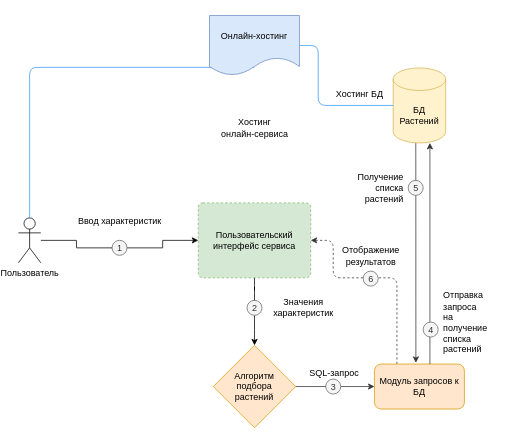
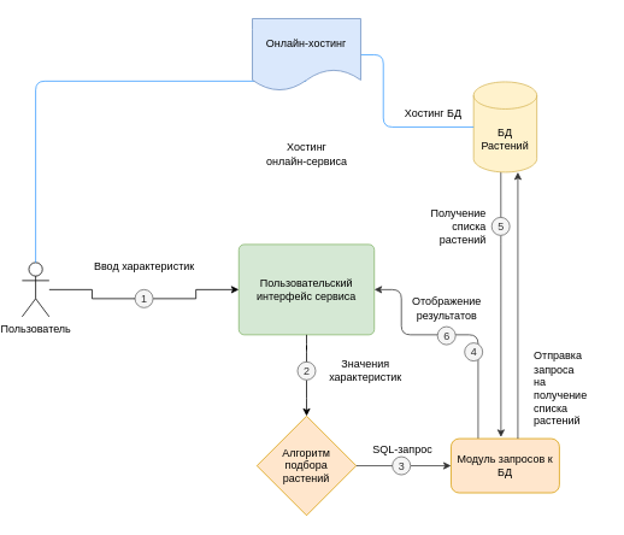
  <mxCell id="0" />
  <mxCell id="1" parent="0" />
  <mxCell id="2" style="edgeStyle=orthogonalEdgeStyle;rounded=1;orthogonalLoop=1;jettySize=auto;html=1;entryX=0.5;entryY=0;entryDx=0;entryDy=0;endArrow=classic;endFill=1;startArrow=none;" edge="1" parent="1" target="11"><mxGeometry relative="1" as="geometry"><mxPoint x="335.04" y="440" as="sourcePoint" /></mxGeometry></mxCell>
- <mxCell id="3" value="Пользовательский интерфейс сервиса" style="rounded=1;whiteSpace=wrap;html=1;arcSize=6;spacingTop=0;spacing=10;fillColor=#d5e8d4;strokeColor=#82b366;dashed=1;" vertex="1" parent="1"><mxGeometry x="260" y="270" width="150" height="100" as="geometry" /></mxCell>
+ <mxCell id="3" value="Пользовательский интерфейс сервиса" style="rounded=1;whiteSpace=wrap;html=1;arcSize=6;spacingTop=0;spacing=10;fillColor=#d5e8d4;strokeColor=#82b366;" vertex="1" parent="1"><mxGeometry x="260" y="270" width="150" height="100" as="geometry" /></mxCell>
  <mxCell id="4" style="edgeStyle=orthogonalEdgeStyle;rounded=0;orthogonalLoop=1;jettySize=auto;html=1;entryX=0;entryY=0.5;entryDx=0;entryDy=0;startArrow=none;" edge="1" parent="1" source="22" target="3"><mxGeometry relative="1" as="geometry" /></mxCell>
  <mxCell id="5" value="Пользователь" style="shape=umlActor;verticalLabelPosition=bottom;verticalAlign=top;html=1;outlineConnect=0;" vertex="1" parent="1"><mxGeometry x="20" y="290" width="30" height="60" as="geometry" /></mxCell>
- <mxCell id="6" style="edgeStyle=orthogonalEdgeStyle;rounded=1;orthogonalLoop=1;jettySize=auto;html=1;exitX=0.25;exitY=0;exitDx=0;exitDy=0;entryX=1;entryY=0.5;entryDx=0;entryDy=0;strokeColor=#333333;endArrow=classic;endFill=1;dashed=1;" edge="1" parent="1" source="7" target="3"><mxGeometry relative="1" as="geometry"><Array as="points"><mxPoint x="525" y="370" /><mxPoint x="440" y="370" /><mxPoint x="440" y="320" /></Array></mxGeometry></mxCell>
+ <mxCell id="6" style="edgeStyle=orthogonalEdgeStyle;rounded=1;orthogonalLoop=1;jettySize=auto;html=1;exitX=0.25;exitY=0;exitDx=0;exitDy=0;entryX=1;entryY=0.5;entryDx=0;entryDy=0;strokeColor=#333333;endArrow=classic;endFill=1;" edge="1" parent="1" source="7" target="3"><mxGeometry relative="1" as="geometry"><Array as="points"><mxPoint x="525" y="370" /><mxPoint x="440" y="370" /><mxPoint x="440" y="320" /></Array></mxGeometry></mxCell>
  <mxCell id="7" value="Модуль запросов к БД" style="rounded=1;whiteSpace=wrap;html=1;fillColor=#ffe6cc;strokeColor=#d79b00;" vertex="1" parent="1"><mxGeometry x="495" y="485" width="120" height="60" as="geometry" /></mxCell>
  <mxCell id="8" style="edgeStyle=orthogonalEdgeStyle;rounded=1;orthogonalLoop=1;jettySize=auto;html=1;exitX=0.145;exitY=1;exitDx=0;exitDy=-4.35;exitPerimeter=0;entryX=0.294;entryY=-0.028;entryDx=0;entryDy=0;entryPerimeter=0;strokeColor=#333333;endArrow=classic;endFill=1;" edge="1" parent="1"><mxGeometry relative="1" as="geometry"><mxPoint x="550.15" y="185.65" as="sourcePoint" /><mxPoint x="550.28" y="483.32" as="targetPoint" /><Array as="points"><mxPoint x="550" y="260" /><mxPoint x="550" y="260" /></Array></mxGeometry></mxCell>
  <mxCell id="9" value="БД Растений" style="shape=cylinder3;whiteSpace=wrap;html=1;boundedLbl=1;backgroundOutline=1;size=15;fillColor=#fff2cc;strokeColor=#d6b656;" vertex="1" parent="1"><mxGeometry x="520" y="90" width="70" height="100" as="geometry" /></mxCell>
  <mxCell id="10" style="edgeStyle=orthogonalEdgeStyle;rounded=1;orthogonalLoop=1;jettySize=auto;html=1;entryX=0;entryY=0.5;entryDx=0;entryDy=0;strokeColor=#333333;endArrow=classic;endFill=1;startArrow=none;" edge="1" parent="1" source="25" target="7"><mxGeometry relative="1" as="geometry" /></mxCell>
  <mxCell id="11" value="Алгоритм &lt;br&gt;подбора &lt;br&gt;растений" style="rhombus;whiteSpace=wrap;html=1;spacing=10;fillColor=#ffe6cc;strokeColor=#d79b00;" vertex="1" parent="1"><mxGeometry x="280" y="460" width="110" height="110" as="geometry" /></mxCell>
  <mxCell id="12" style="rounded=1;orthogonalLoop=1;jettySize=auto;html=1;entryX=0;entryY=0.5;entryDx=0;entryDy=0;entryPerimeter=0;edgeStyle=orthogonalEdgeStyle;endArrow=none;endFill=0;strokeColor=#3399FF;" edge="1" parent="1" source="14" target="9"><mxGeometry relative="1" as="geometry"><Array as="points"><mxPoint x="420" y="60" /><mxPoint x="420" y="140" /></Array></mxGeometry></mxCell>
  <mxCell id="13" style="edgeStyle=orthogonalEdgeStyle;rounded=1;orthogonalLoop=1;jettySize=auto;html=1;exitX=0.497;exitY=0.865;exitDx=0;exitDy=0;exitPerimeter=0;endArrow=none;endFill=0;strokeColor=#3399FF;" edge="1" parent="1" source="14" target="5"><mxGeometry relative="1" as="geometry" /></mxCell>
  <mxCell id="14" value="Онлайн-хостинг" style="shape=document;whiteSpace=wrap;html=1;boundedLbl=1;fillColor=#dae8fc;strokeColor=#6c8ebf;" vertex="1" parent="1"><mxGeometry x="275" y="20" width="120" height="80" as="geometry" /></mxCell>
  <mxCell id="15" value="Ввод характеристик" style="text;html=1;align=center;verticalAlign=middle;resizable=0;points=[];autosize=1;strokeColor=none;fillColor=none;" vertex="1" parent="1"><mxGeometry x="90" y="280" width="130" height="30" as="geometry" /></mxCell>
  <mxCell id="16" value="Хостинг БД" style="text;html=1;align=center;verticalAlign=middle;resizable=0;points=[];autosize=1;strokeColor=none;fillColor=none;" vertex="1" parent="1"><mxGeometry x="430" y="110" width="90" height="30" as="geometry" /></mxCell>
  <mxCell id="17" value="Хостинг &lt;br&gt;онлайн-сервиса" style="text;html=1;align=center;verticalAlign=middle;resizable=0;points=[];autosize=1;strokeColor=none;fillColor=default;" vertex="1" parent="1"><mxGeometry x="280" y="150" width="110" height="40" as="geometry" /></mxCell>
  <mxCell id="18" value="SQL-запрос" style="text;html=1;align=center;verticalAlign=middle;resizable=0;points=[];autosize=1;strokeColor=none;fillColor=none;" vertex="1" parent="1"><mxGeometry x="396" y="483" width="90" height="30" as="geometry" /></mxCell>
  <mxCell id="19" style="edgeStyle=orthogonalEdgeStyle;rounded=1;orthogonalLoop=1;jettySize=auto;html=1;exitX=0.75;exitY=0;exitDx=0;exitDy=0;strokeColor=#333333;endArrow=classic;endFill=1;" edge="1" parent="1"><mxGeometry relative="1" as="geometry"><mxPoint x="569" y="190" as="targetPoint" /><mxPoint x="569" y="485" as="sourcePoint" /></mxGeometry></mxCell>
  <mxCell id="20" value="Отправка &lt;br&gt;запроса&lt;br&gt;на&lt;br&gt;получение&lt;br&gt;списка&lt;br&gt;растений" style="text;html=1;align=left;verticalAlign=middle;resizable=0;points=[];autosize=1;strokeColor=none;fillColor=none;" vertex="1" parent="1"><mxGeometry x="585" y="380" width="80" height="100" as="geometry" /></mxCell>
  <mxCell id="21" value="Получение &lt;br&gt;&lt;div style=&quot;&quot;&gt;&lt;span style=&quot;background-color: initial;&quot;&gt;списка&lt;/span&gt;&lt;/div&gt;растений" style="text;html=1;align=right;verticalAlign=middle;resizable=0;points=[];autosize=1;strokeColor=none;fillColor=none;" vertex="1" parent="1"><mxGeometry x="455" y="220" width="80" height="60" as="geometry" /></mxCell>
  <mxCell id="22" value="1" style="ellipse;whiteSpace=wrap;html=1;aspect=fixed;fillColor=#f5f5f5;fontColor=#333333;strokeColor=#666666;align=center;verticalAlign=middle;spacing=1;spacingLeft=1;spacingTop=1;" vertex="1" parent="1"><mxGeometry x="145" y="320" width="20" height="20" as="geometry" /></mxCell>
  <mxCell id="23" value="" style="edgeStyle=orthogonalEdgeStyle;rounded=0;orthogonalLoop=1;jettySize=auto;html=1;entryX=0;entryY=0.5;entryDx=0;entryDy=0;endArrow=none;" edge="1" parent="1" source="5" target="22"><mxGeometry relative="1" as="geometry"><mxPoint x="50" y="320" as="sourcePoint" /><mxPoint x="260" y="320" as="targetPoint" /></mxGeometry></mxCell>
  <mxCell id="24" value="" style="edgeStyle=orthogonalEdgeStyle;rounded=1;orthogonalLoop=1;jettySize=auto;html=1;endArrow=none;endFill=1;startArrow=none;" edge="1" parent="1" source="32"><mxGeometry relative="1" as="geometry"><mxPoint x="335" y="370" as="sourcePoint" /><mxPoint x="335" y="440" as="targetPoint" /></mxGeometry></mxCell>
  <mxCell id="25" value="3" style="ellipse;whiteSpace=wrap;html=1;aspect=fixed;fillColor=#f5f5f5;fontColor=#333333;strokeColor=#666666;align=center;verticalAlign=middle;spacing=1;spacingLeft=1;spacingTop=1;" vertex="1" parent="1"><mxGeometry x="430" y="505" width="20" height="20" as="geometry" /></mxCell>
  <mxCell id="26" value="" style="edgeStyle=orthogonalEdgeStyle;rounded=1;orthogonalLoop=1;jettySize=auto;html=1;entryX=0;entryY=0.5;entryDx=0;entryDy=0;strokeColor=#333333;endArrow=none;endFill=1;" edge="1" parent="1" source="11" target="25"><mxGeometry relative="1" as="geometry"><mxPoint x="390" y="515" as="sourcePoint" /><mxPoint x="495" y="515" as="targetPoint" /></mxGeometry></mxCell>
- <mxCell id="27" value="4" style="ellipse;whiteSpace=wrap;html=1;aspect=fixed;fillColor=#f5f5f5;fontColor=#333333;strokeColor=#666666;align=center;verticalAlign=middle;spacing=1;spacingLeft=1;spacingTop=1;" vertex="1" parent="1"><mxGeometry x="560" y="429" width="20" height="20" as="geometry" /></mxCell>
+ <mxCell id="27" value="4" style="ellipse;whiteSpace=wrap;html=1;aspect=fixed;fillColor=#f5f5f5;fontColor=#333333;strokeColor=#666666;align=center;verticalAlign=middle;spacing=1;spacingLeft=1;spacingTop=1;" vertex="1" parent="1"><mxGeometry x="510" y="379" width="20" height="20" as="geometry" /></mxCell>
  <mxCell id="28" value="5" style="ellipse;whiteSpace=wrap;html=1;aspect=fixed;fillColor=#f5f5f5;fontColor=#333333;strokeColor=#666666;align=center;verticalAlign=middle;spacing=1;spacingLeft=1;spacingTop=1;" vertex="1" parent="1"><mxGeometry x="540" y="240" width="20" height="20" as="geometry" /></mxCell>
  <mxCell id="29" value="6" style="ellipse;whiteSpace=wrap;html=1;aspect=fixed;fillColor=#f5f5f5;fontColor=#333333;strokeColor=#666666;align=center;verticalAlign=middle;spacing=1;spacingLeft=1;spacingTop=1;" vertex="1" parent="1"><mxGeometry x="480" y="361" width="20" height="20" as="geometry" /></mxCell>
  <mxCell id="30" value="Отображение&lt;br&gt;результатов" style="text;html=1;align=center;verticalAlign=middle;resizable=0;points=[];autosize=1;strokeColor=none;fillColor=none;" vertex="1" parent="1"><mxGeometry x="440" y="321" width="100" height="40" as="geometry" /></mxCell>
  <mxCell id="31" value="Значения &lt;br&gt;характеристик" style="text;html=1;align=center;verticalAlign=middle;resizable=0;points=[];autosize=1;strokeColor=none;fillColor=default;" vertex="1" parent="1"><mxGeometry x="350" y="390" width="100" height="40" as="geometry" /></mxCell>
  <mxCell id="32" value="2" style="ellipse;whiteSpace=wrap;html=1;aspect=fixed;fillColor=#f5f5f5;fontColor=#333333;strokeColor=#666666;align=center;verticalAlign=middle;spacing=1;spacingLeft=1;spacingTop=1;" vertex="1" parent="1"><mxGeometry x="325" y="400" width="20" height="20" as="geometry" /></mxCell>
  <mxCell id="33" value="" style="edgeStyle=orthogonalEdgeStyle;rounded=1;orthogonalLoop=1;jettySize=auto;html=1;endArrow=none;endFill=1;" edge="1" parent="1" source="3" target="32"><mxGeometry relative="1" as="geometry"><mxPoint x="335" y="370" as="sourcePoint" /><mxPoint x="335" y="440" as="targetPoint" /></mxGeometry></mxCell>
